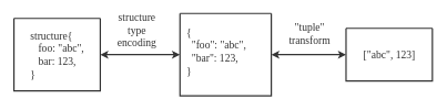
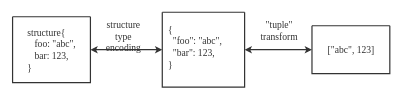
  <mxCell id="0" />
  <mxCell id="1" parent="0" />
  <mxCell id="2" style="edgeStyle=none;html=1;exitX=1;exitY=0.5;exitDx=0;exitDy=0;entryX=0;entryY=0.5;entryDx=0;entryDy=0;fontFamily=Verdana;fontSize=16;fontColor=#333333;strokeWidth=2;strokeColor=#333333;startArrow=classic;startFill=1;" parent="1" source="3" target="5" edge="1"><mxGeometry relative="1" as="geometry" /></mxCell>
  <mxCell id="3" value="" style="swimlane;startSize=0;strokeWidth=2;strokeColor=#333333;" parent="1" vertex="1"><mxGeometry x="20" y="27.5" width="130" height="110" as="geometry" /></mxCell>
  <mxCell id="4" value="&lt;div style=&quot;text-align: left&quot;&gt;&lt;span style=&quot;font-size: 16px ; color: rgb(51 , 51 , 51) ; font-family: &amp;#34;verdana&amp;#34;&quot;&gt;structure{&lt;/span&gt;&lt;/div&gt;&lt;font color=&quot;#333333&quot; face=&quot;Verdana&quot;&gt;&lt;div style=&quot;text-align: left&quot;&gt;&lt;span style=&quot;font-size: 16px&quot;&gt;&amp;nbsp; &amp;nbsp;foo: &quot;abc&quot;,&lt;/span&gt;&lt;/div&gt;&lt;div style=&quot;text-align: left&quot;&gt;&lt;span style=&quot;font-size: 16px&quot;&gt;&amp;nbsp; &amp;nbsp;bar: 123,&lt;/span&gt;&lt;/div&gt;&lt;div style=&quot;text-align: left&quot;&gt;&lt;span style=&quot;font-size: 16px&quot;&gt;}&lt;/span&gt;&lt;/div&gt;&lt;/font&gt;" style="text;html=1;align=center;verticalAlign=middle;resizable=0;points=[];autosize=1;strokeColor=none;fillColor=none;" parent="3" vertex="1"><mxGeometry x="5" y="20" width="120" height="70" as="geometry" /></mxCell>
  <mxCell id="5" value="" style="swimlane;startSize=0;strokeWidth=2;strokeColor=#333333;" parent="1" vertex="1"><mxGeometry x="270" y="20" width="137.5" height="125" as="geometry" /></mxCell>
  <mxCell id="6" value="&lt;font color=&quot;#333333&quot; face=&quot;Verdana&quot;&gt;&lt;span style=&quot;font-size: 16px&quot;&gt;{&lt;br&gt;&amp;nbsp; &quot;foo&quot;: &quot;abc&quot;,&lt;br&gt;&amp;nbsp; &quot;bar&quot;: 123,&lt;br&gt;&lt;div&gt;&lt;span&gt;}&lt;/span&gt;&lt;/div&gt;&lt;/span&gt;&lt;/font&gt;" style="text;html=1;align=left;verticalAlign=middle;resizable=0;points=[];autosize=1;strokeColor=none;fillColor=none;" parent="5" vertex="1"><mxGeometry x="7.5" y="22.5" width="130" height="70" as="geometry" /></mxCell>
- <mxCell id="7" value="&lt;font color=&quot;#333333&quot; face=&quot;Verdana&quot;&gt;&lt;span style=&quot;font-size: 16px&quot;&gt;structure&lt;br&gt;type&lt;br&gt;encoding&lt;/span&gt;&lt;/font&gt;" style="text;html=1;align=center;verticalAlign=middle;resizable=0;points=[];autosize=1;strokeColor=none;fillColor=none;" parent="1" vertex="1"><mxGeometry x="160" y="20" width="90" height="50" as="geometry" /></mxCell>
+ <mxCell id="7" value="&lt;font color=&quot;#333333&quot; face=&quot;Verdana&quot;&gt;&lt;span style=&quot;font-size: 16px&quot;&gt;structure&lt;br&gt;type&lt;br&gt;encoding&lt;/span&gt;&lt;/font&gt;" style="text;html=1;align=center;verticalAlign=middle;resizable=0;points=[];autosize=1;strokeColor=none;fillColor=none;" parent="1" vertex="1"><mxGeometry x="160" y="35" width="90" height="50" as="geometry" /></mxCell>
  <mxCell id="8" value="" style="swimlane;startSize=0;strokeWidth=2;strokeColor=#333333;" parent="1" vertex="1"><mxGeometry x="520" y="42.5" width="130" height="80" as="geometry" /></mxCell>
  <mxCell id="9" value="&lt;font color=&quot;#333333&quot; face=&quot;Verdana&quot;&gt;&lt;span style=&quot;font-size: 16px&quot;&gt;[&quot;abc&quot;, 123]&lt;/span&gt;&lt;/font&gt;" style="text;html=1;align=center;verticalAlign=middle;resizable=0;points=[];autosize=1;strokeColor=none;fillColor=none;" parent="8" vertex="1"><mxGeometry x="10" y="30" width="110" height="20" as="geometry" /></mxCell>
  <mxCell id="10" style="edgeStyle=none;html=1;exitX=1;exitY=0.5;exitDx=0;exitDy=0;fontFamily=Verdana;fontSize=16;fontColor=#333333;strokeWidth=2;strokeColor=#333333;entryX=0;entryY=0.5;entryDx=0;entryDy=0;startArrow=classic;startFill=1;" parent="1" source="5" target="8" edge="1"><mxGeometry relative="1" as="geometry"><mxPoint x="180" y="92.5" as="sourcePoint" /><mxPoint x="480" y="92.5" as="targetPoint" /></mxGeometry></mxCell>
  <mxCell id="11" value="&lt;font color=&quot;#333333&quot; face=&quot;Verdana&quot;&gt;&lt;span style=&quot;font-size: 16px&quot;&gt;&quot;tuple&quot;&lt;br&gt;transform&lt;/span&gt;&lt;/font&gt;" style="text;html=1;align=center;verticalAlign=middle;resizable=0;points=[];autosize=1;strokeColor=none;fillColor=none;" parent="1" vertex="1"><mxGeometry x="420" y="30" width="90" height="40" as="geometry" /></mxCell>
